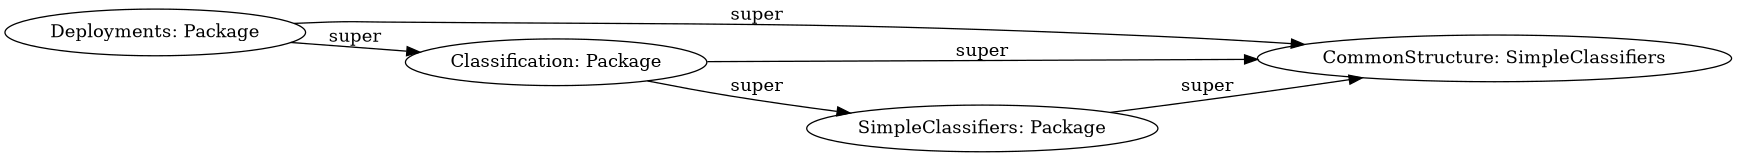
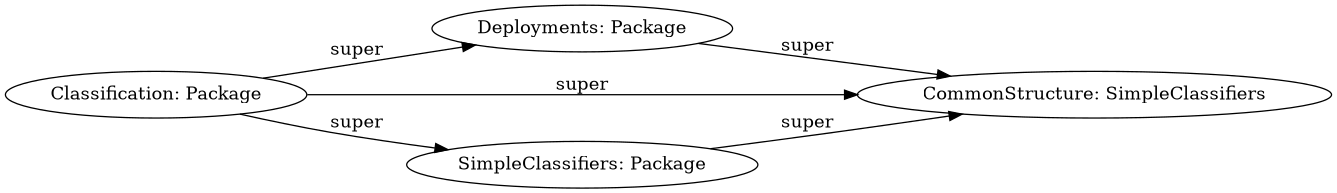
  digraph {
    rankdir=LR
    node [fillcolor=white style=solid]
    edge [color=black style=solid]
    n1 [label="Deployments: Package"]
    n2 [label="CommonStructure: SimpleClassifiers"]
    n3 [label="Classification: Package"]
    n4 [label="SimpleClassifiers: Package"]
    subgraph sub_1 {
      shape=box
      style=filled
    }
    n1 -> n2 [label=super]
-   n1 -> n3 [label=super]
+   n3 -> n1 [label=super]
    n3 -> n2 [label=super]
    n3 -> n4 [label=super]
    n4 -> n2 [label=super]
  }
